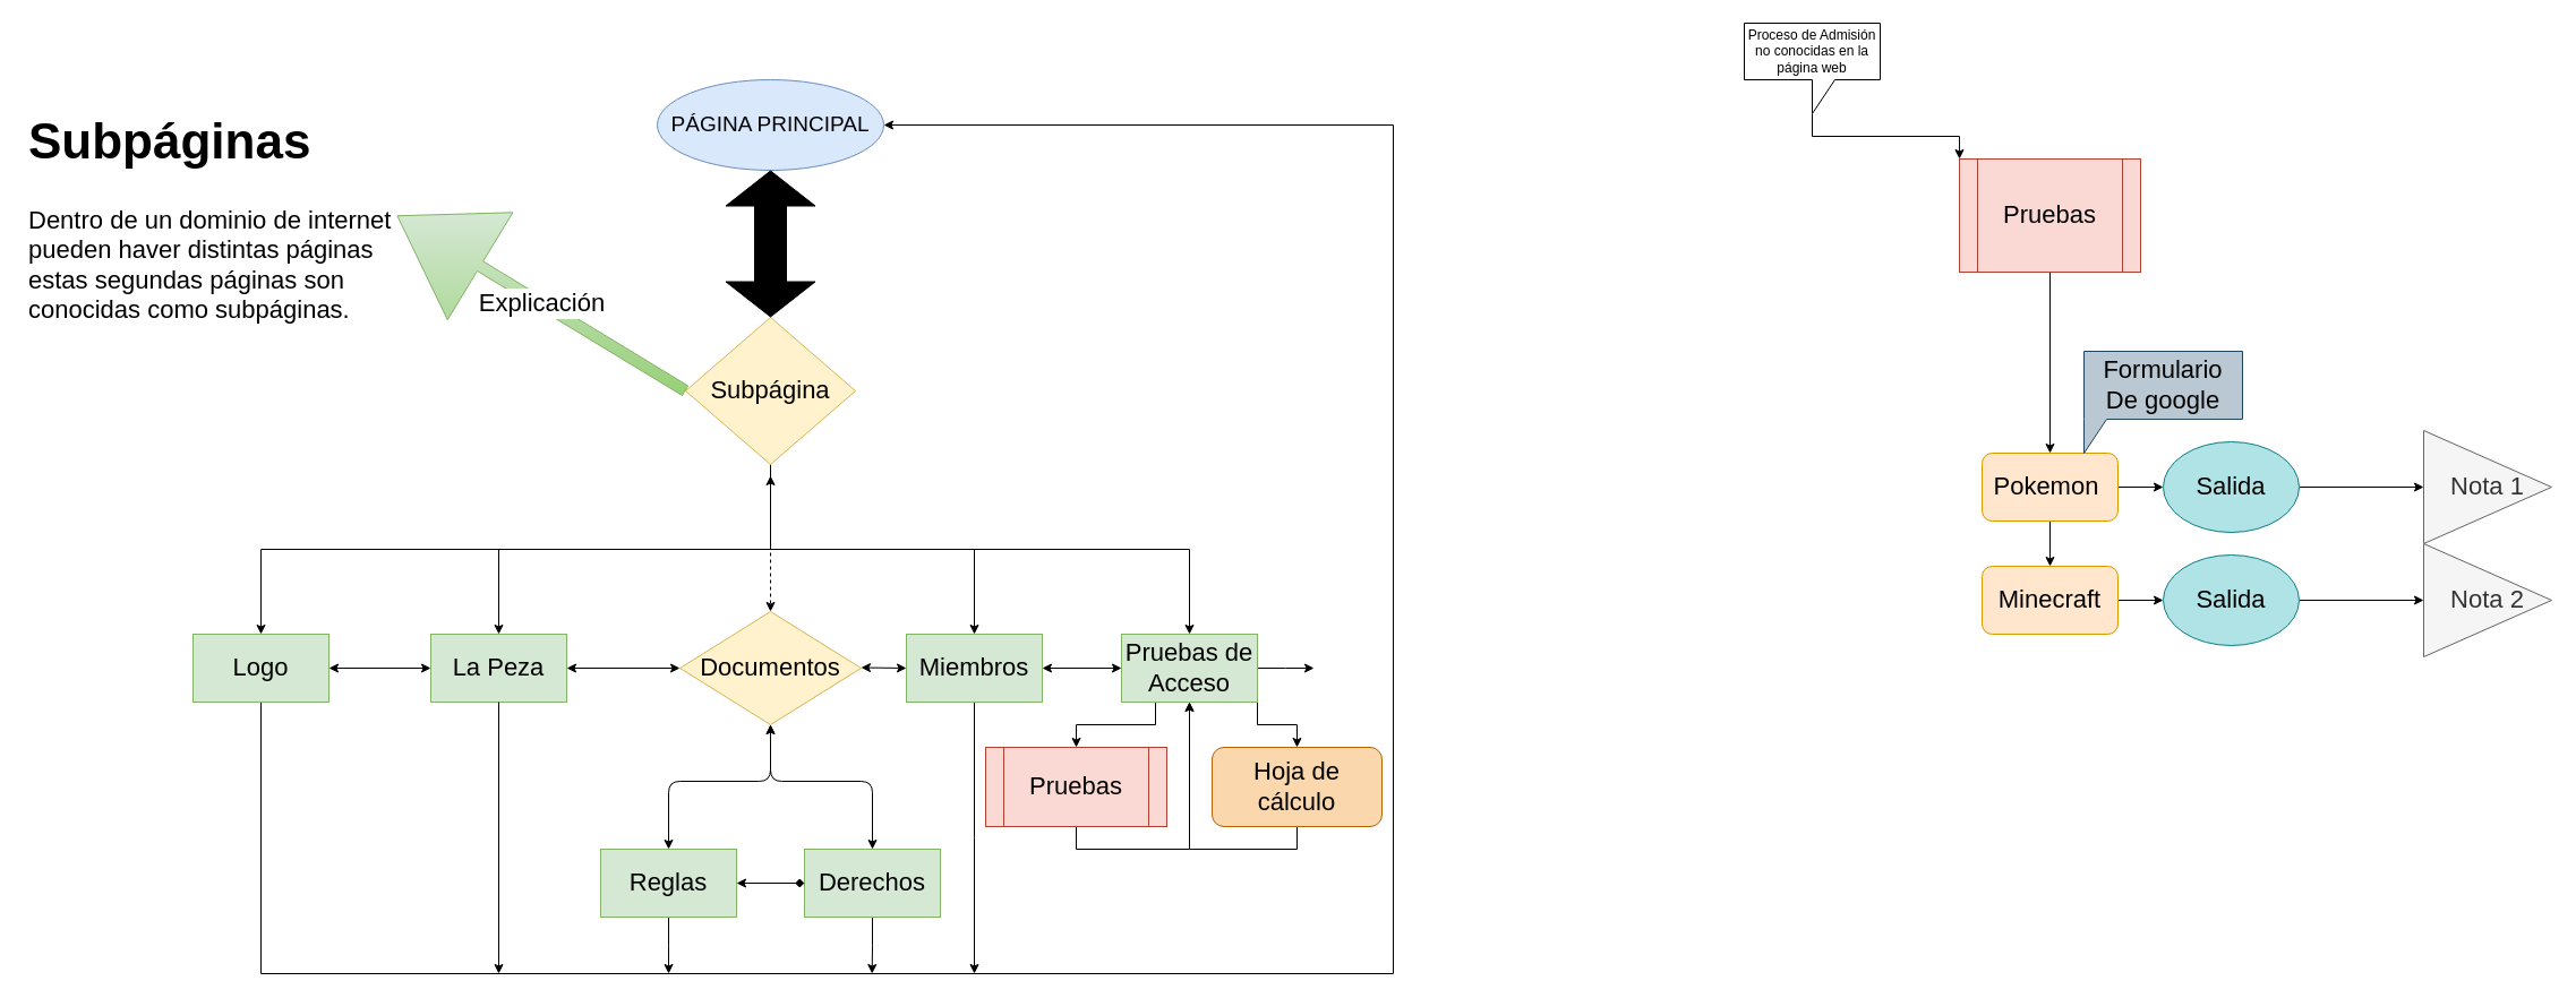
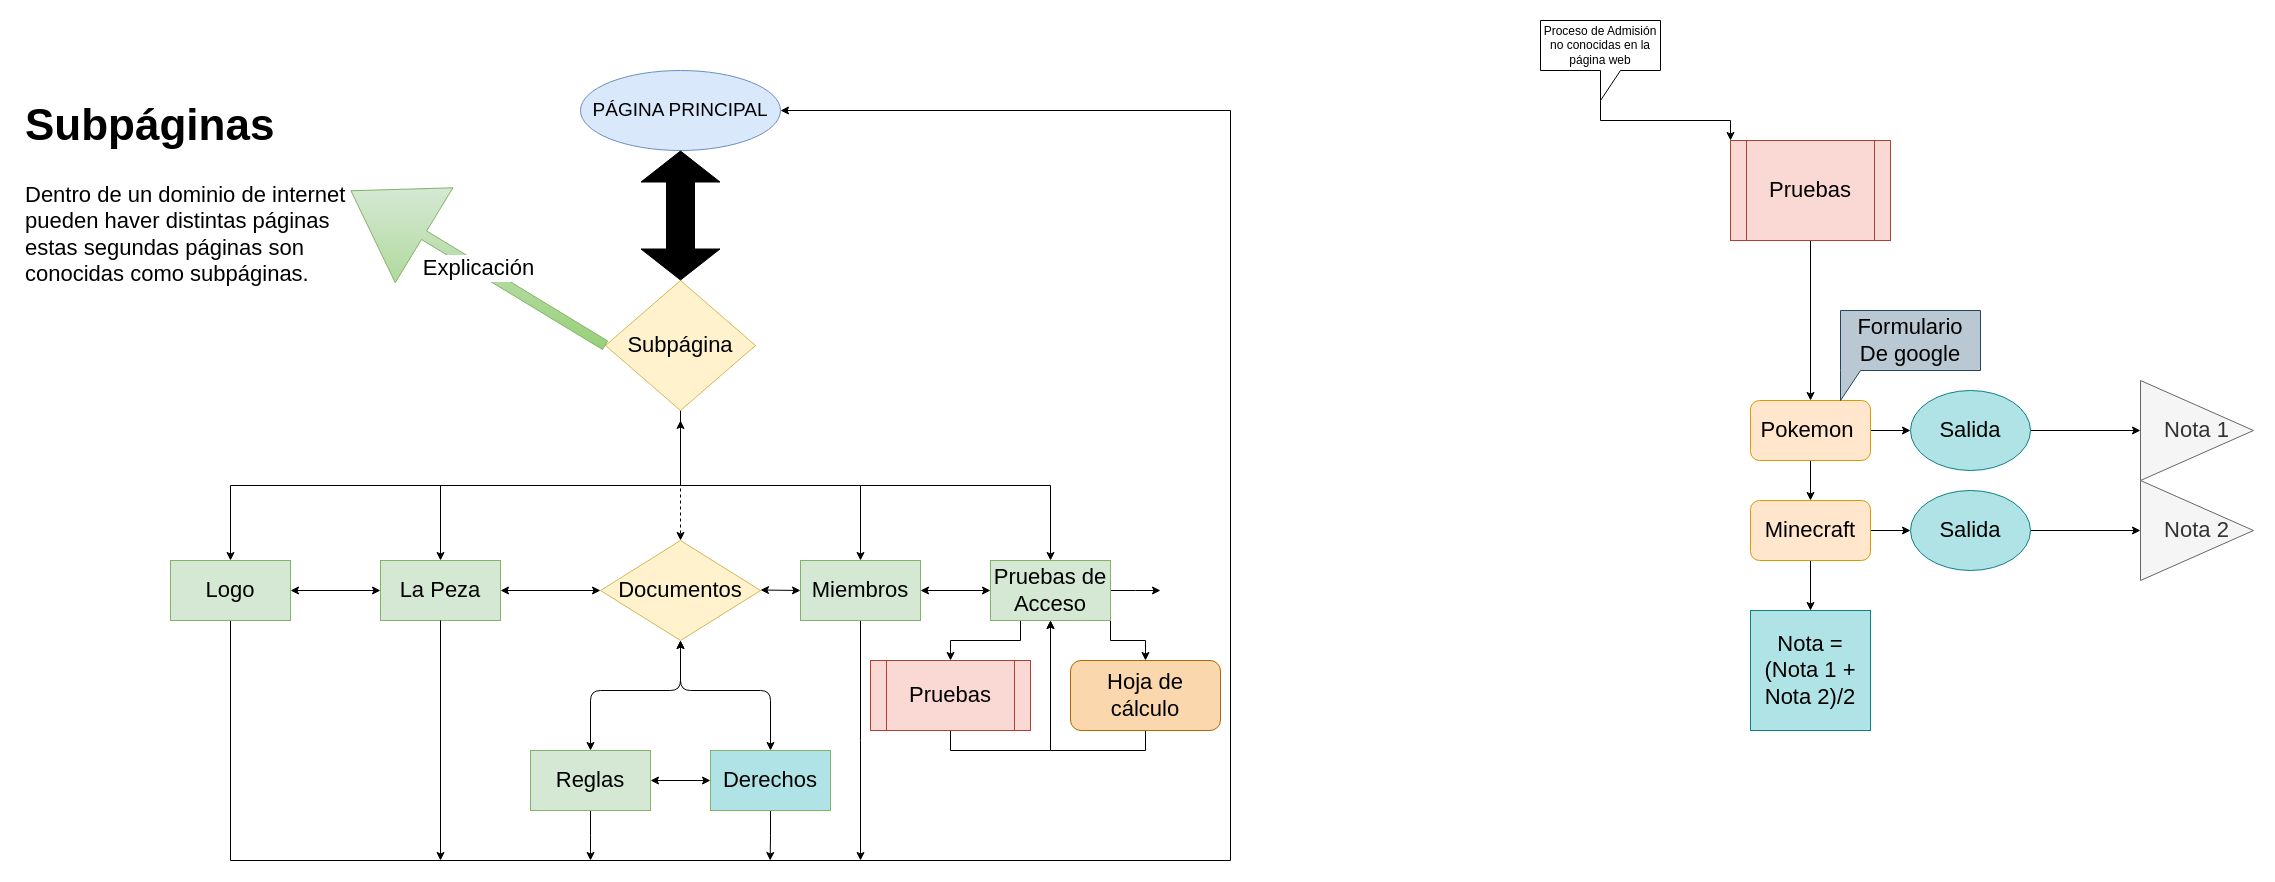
  <mxCell id="0" />
  <mxCell id="1" parent="0" />
  <mxCell id="2" value="PÁGINA PRINCIPAL" style="ellipse;whiteSpace=wrap;html=1;fillColor=#dae8fc;strokeColor=#6c8ebf;fontSize=19;" parent="1" vertex="1"><mxGeometry x="580" y="70" width="200" height="80" as="geometry" /></mxCell>
  <mxCell id="3" style="edgeStyle=orthogonalEdgeStyle;rounded=0;orthogonalLoop=1;jettySize=auto;html=1;fontSize=22;exitX=0.5;exitY=1;exitDx=0;exitDy=0;" parent="1" source="9" target="11" edge="1"><mxGeometry relative="1" as="geometry"><mxPoint x="690" y="490" as="sourcePoint" /></mxGeometry></mxCell>
  <mxCell id="4" style="edgeStyle=orthogonalEdgeStyle;rounded=0;orthogonalLoop=1;jettySize=auto;html=1;entryX=0.5;entryY=0;entryDx=0;entryDy=0;fontSize=22;exitX=0.5;exitY=1;exitDx=0;exitDy=0;" parent="1" source="9" target="12" edge="1"><mxGeometry relative="1" as="geometry" /></mxCell>
  <mxCell id="5" style="edgeStyle=orthogonalEdgeStyle;rounded=0;orthogonalLoop=1;jettySize=auto;html=1;entryX=0.5;entryY=0;entryDx=0;entryDy=0;fontSize=22;dashed=1;" parent="1" source="9" target="20" edge="1"><mxGeometry relative="1" as="geometry"><mxPoint x="710" y="560" as="targetPoint" /></mxGeometry></mxCell>
  <mxCell id="6" style="edgeStyle=orthogonalEdgeStyle;rounded=0;orthogonalLoop=1;jettySize=auto;html=1;fontSize=22;exitX=0.5;exitY=1;exitDx=0;exitDy=0;" parent="1" source="9" target="15" edge="1"><mxGeometry relative="1" as="geometry"><mxPoint x="740" y="350" as="sourcePoint" /></mxGeometry></mxCell>
  <mxCell id="7" style="edgeStyle=orthogonalEdgeStyle;rounded=0;orthogonalLoop=1;jettySize=auto;html=1;entryX=0.5;entryY=0;entryDx=0;entryDy=0;fontSize=22;exitX=0.5;exitY=1;exitDx=0;exitDy=0;" parent="1" source="9" target="19" edge="1"><mxGeometry relative="1" as="geometry"><mxPoint x="670" y="420" as="sourcePoint" /></mxGeometry></mxCell>
  <mxCell id="8" style="edgeStyle=orthogonalEdgeStyle;rounded=0;orthogonalLoop=1;jettySize=auto;html=1;fontSize=22;" parent="1" source="9" edge="1"><mxGeometry relative="1" as="geometry"><mxPoint x="680" y="420" as="targetPoint" /></mxGeometry></mxCell>
  <mxCell id="9" value="Subpágina" style="rhombus;whiteSpace=wrap;html=1;fontSize=22;fillColor=#fff2cc;strokeColor=#d6b656;" parent="1" vertex="1"><mxGeometry x="605" y="280" width="150" height="130" as="geometry" /></mxCell>
  <mxCell id="10" style="edgeStyle=orthogonalEdgeStyle;rounded=0;orthogonalLoop=1;jettySize=auto;html=1;strokeColor=#000000;fillColor=#000000;fontSize=22;entryX=1;entryY=0.5;entryDx=0;entryDy=0;" parent="1" source="11" target="2" edge="1"><mxGeometry relative="1" as="geometry"><mxPoint x="850" y="140" as="targetPoint" /><Array as="points"><mxPoint x="230" y="860" /><mxPoint x="1230" y="860" /><mxPoint x="1230" y="110" /></Array></mxGeometry></mxCell>
  <mxCell id="11" value="Logo" style="rounded=0;whiteSpace=wrap;html=1;fontSize=22;fillColor=#d5e8d4;strokeColor=#82b366;" parent="1" vertex="1"><mxGeometry x="170" y="560" width="120" height="60" as="geometry" /></mxCell>
  <mxCell id="12" value="La Peza" style="rounded=0;whiteSpace=wrap;html=1;fontSize=22;fillColor=#d5e8d4;strokeColor=#82b366;" parent="1" vertex="1"><mxGeometry x="380" y="560" width="120" height="60" as="geometry" /></mxCell>
  <mxCell id="13" style="edgeStyle=orthogonalEdgeStyle;rounded=0;orthogonalLoop=1;jettySize=auto;html=1;exitX=0.5;exitY=1;exitDx=0;exitDy=0;fontSize=22;" parent="1" edge="1"><mxGeometry relative="1" as="geometry"><mxPoint x="710" y="620" as="sourcePoint" /><mxPoint x="710" y="620" as="targetPoint" /></mxGeometry></mxCell>
  <mxCell id="14" style="edgeStyle=orthogonalEdgeStyle;rounded=0;orthogonalLoop=1;jettySize=auto;html=1;exitX=0.5;exitY=1;exitDx=0;exitDy=0;strokeColor=#000000;fillColor=#000000;fontSize=22;" parent="1" source="15" edge="1"><mxGeometry relative="1" as="geometry"><mxPoint x="860" y="860" as="targetPoint" /></mxGeometry></mxCell>
  <mxCell id="15" value="Miembros" style="rounded=0;whiteSpace=wrap;html=1;fontSize=22;fillColor=#d5e8d4;strokeColor=#82b366;" parent="1" vertex="1"><mxGeometry x="800" y="560" width="120" height="60" as="geometry" /></mxCell>
  <mxCell id="16" value="" style="edgeStyle=orthogonalEdgeStyle;rounded=0;orthogonalLoop=1;jettySize=auto;html=1;strokeColor=#000000;fillColor=#000000;fontSize=22;entryX=0.5;entryY=0;entryDx=0;entryDy=0;exitX=0.25;exitY=1;exitDx=0;exitDy=0;" parent="1" source="19" target="37" edge="1"><mxGeometry relative="1" as="geometry"><mxPoint x="1040" y="670" as="targetPoint" /></mxGeometry></mxCell>
  <mxCell id="17" style="edgeStyle=orthogonalEdgeStyle;rounded=0;orthogonalLoop=1;jettySize=auto;html=1;exitX=1;exitY=0.5;exitDx=0;exitDy=0;strokeColor=#000000;fillColor=#000000;fontSize=22;" parent="1" source="19" edge="1"><mxGeometry relative="1" as="geometry"><mxPoint x="1160" y="590" as="targetPoint" /></mxGeometry></mxCell>
  <mxCell id="18" style="edgeStyle=orthogonalEdgeStyle;rounded=0;orthogonalLoop=1;jettySize=auto;html=1;exitX=1;exitY=1;exitDx=0;exitDy=0;entryX=0.5;entryY=0;entryDx=0;entryDy=0;fontSize=22;" edge="1" parent="1" source="19" target="55"><mxGeometry relative="1" as="geometry" /></mxCell>
  <mxCell id="19" value="Pruebas de Acceso" style="rounded=0;whiteSpace=wrap;html=1;fontSize=22;fillColor=#d5e8d4;strokeColor=#82b366;" parent="1" vertex="1"><mxGeometry x="990" y="560" width="120" height="60" as="geometry" /></mxCell>
  <mxCell id="20" value="Documentos" style="rhombus;whiteSpace=wrap;html=1;fontSize=22;fillColor=#fff2cc;strokeColor=#d6b656;" parent="1" vertex="1"><mxGeometry x="600" y="540" width="160" height="100" as="geometry" /></mxCell>
  <mxCell id="21" value="" style="edgeStyle=orthogonalEdgeStyle;rounded=0;orthogonalLoop=1;jettySize=auto;html=1;strokeColor=#000000;fillColor=#000000;fontSize=22;" parent="1" source="22" edge="1"><mxGeometry relative="1" as="geometry"><mxPoint x="590" y="860" as="targetPoint" /></mxGeometry></mxCell>
  <mxCell id="22" value="Reglas" style="rounded=0;whiteSpace=wrap;html=1;fontSize=22;fillColor=#d5e8d4;strokeColor=#82b366;" parent="1" vertex="1"><mxGeometry x="530" y="750" width="120" height="60" as="geometry" /></mxCell>
  <mxCell id="23" style="edgeStyle=orthogonalEdgeStyle;rounded=0;orthogonalLoop=1;jettySize=auto;html=1;exitX=0.5;exitY=1;exitDx=0;exitDy=0;strokeColor=#000000;fillColor=#000000;fontSize=22;" parent="1" source="24" edge="1"><mxGeometry relative="1" as="geometry"><mxPoint x="769.667" y="860" as="targetPoint" /></mxGeometry></mxCell>
- <mxCell id="24" value="Derechos" style="rounded=0;whiteSpace=wrap;html=1;fontSize=22;fillColor=#d5e8d4;strokeColor=#82b366;" parent="1" vertex="1"><mxGeometry x="710" y="750" width="120" height="60" as="geometry" /></mxCell>
+ <mxCell id="24" value="Derechos" style="rounded=0;whiteSpace=wrap;html=1;fontSize=22;fillColor=#b0e3e6;strokeColor=#82b366;" parent="1" vertex="1"><mxGeometry x="710" y="750" width="120" height="60" as="geometry" /></mxCell>
  <mxCell id="25" value="" style="endArrow=classic;startArrow=classic;html=1;fontSize=22;exitX=1;exitY=0.5;exitDx=0;exitDy=0;entryX=0;entryY=0.5;entryDx=0;entryDy=0;" parent="1" source="11" target="12" edge="1"><mxGeometry width="50" height="50" relative="1" as="geometry"><mxPoint x="610" y="870" as="sourcePoint" /><mxPoint x="660" y="820" as="targetPoint" /></mxGeometry></mxCell>
  <mxCell id="26" value="" style="endArrow=classic;startArrow=classic;html=1;fontSize=22;exitX=1;exitY=0.5;exitDx=0;exitDy=0;entryX=0;entryY=0.5;entryDx=0;entryDy=0;" parent="1" source="12" target="20" edge="1"><mxGeometry width="50" height="50" relative="1" as="geometry"><mxPoint x="520" y="630" as="sourcePoint" /><mxPoint x="570" y="580" as="targetPoint" /></mxGeometry></mxCell>
- <mxCell id="27" value="" style="endArrow=diamond;startArrow=classic;html=1;fontSize=22;entryX=0;entryY=0.5;entryDx=0;entryDy=0;exitX=1;exitY=0.5;exitDx=0;exitDy=0;" parent="1" source="22" target="24" edge="1"><mxGeometry width="50" height="50" relative="1" as="geometry"><mxPoint x="650" y="790" as="sourcePoint" /><mxPoint x="700" y="740" as="targetPoint" /></mxGeometry></mxCell>
+ <mxCell id="27" value="" style="endArrow=classic;startArrow=classic;html=1;fontSize=22;entryX=0;entryY=0.5;entryDx=0;entryDy=0;exitX=1;exitY=0.5;exitDx=0;exitDy=0;" parent="1" source="22" target="24" edge="1"><mxGeometry width="50" height="50" relative="1" as="geometry"><mxPoint x="650" y="790" as="sourcePoint" /><mxPoint x="700" y="740" as="targetPoint" /></mxGeometry></mxCell>
  <mxCell id="28" value="" style="endArrow=classic;startArrow=classic;html=1;fontSize=22;exitX=1;exitY=0.5;exitDx=0;exitDy=0;" parent="1" edge="1"><mxGeometry width="50" height="50" relative="1" as="geometry"><mxPoint x="760" y="589.5" as="sourcePoint" /><mxPoint x="800" y="590" as="targetPoint" /></mxGeometry></mxCell>
  <mxCell id="29" value="" style="endArrow=classic;startArrow=classic;html=1;fontSize=22;entryX=0;entryY=0.5;entryDx=0;entryDy=0;" parent="1" target="19" edge="1"><mxGeometry width="50" height="50" relative="1" as="geometry"><mxPoint x="920" y="590" as="sourcePoint" /><mxPoint x="970" y="540" as="targetPoint" /></mxGeometry></mxCell>
  <mxCell id="30" value="&lt;h1&gt;Subpáginas&lt;/h1&gt;&lt;p&gt;Dentro de un dominio de internet pueden haver distintas páginas estas segundas páginas son conocidas como subpáginas.&lt;/p&gt;" style="text;html=1;strokeColor=none;fillColor=none;spacing=5;spacingTop=-20;whiteSpace=wrap;overflow=hidden;rounded=0;fontSize=22;" parent="1" vertex="1"><mxGeometry x="20" y="80" width="330" height="220" as="geometry" /></mxCell>
  <mxCell id="31" value="" style="shape=flexArrow;endArrow=classic;startArrow=classic;html=1;fontSize=22;exitX=0.5;exitY=0;exitDx=0;exitDy=0;width=28;startSize=10;startWidth=50;endWidth=50;endSize=10;fillColor=#000000;strokeColor=#000000;" parent="1" source="9" target="2" edge="1"><mxGeometry width="50" height="50" relative="1" as="geometry"><mxPoint x="630" y="220" as="sourcePoint" /><mxPoint x="680" y="170" as="targetPoint" /></mxGeometry></mxCell>
  <mxCell id="32" value="" style="endArrow=classic;startArrow=classic;html=1;strokeColor=#000000;fillColor=#000000;fontSize=22;entryX=0.5;entryY=1;entryDx=0;entryDy=0;exitX=0.5;exitY=0;exitDx=0;exitDy=0;" parent="1" source="22" target="20" edge="1"><mxGeometry width="50" height="50" relative="1" as="geometry"><mxPoint x="600" y="700" as="sourcePoint" /><mxPoint x="650" y="650" as="targetPoint" /><Array as="points"><mxPoint x="590" y="690" /><mxPoint x="680" y="690" /></Array></mxGeometry></mxCell>
  <mxCell id="33" value="" style="endArrow=classic;startArrow=classic;html=1;strokeColor=#000000;fillColor=#000000;fontSize=22;entryX=0.5;entryY=1;entryDx=0;entryDy=0;exitX=0.5;exitY=0;exitDx=0;exitDy=0;" parent="1" source="24" edge="1"><mxGeometry width="50" height="50" relative="1" as="geometry"><mxPoint x="590" y="750" as="sourcePoint" /><mxPoint x="680" y="640" as="targetPoint" /><Array as="points"><mxPoint x="770" y="690" /><mxPoint x="680" y="690" /></Array></mxGeometry></mxCell>
  <mxCell id="34" style="edgeStyle=orthogonalEdgeStyle;rounded=0;orthogonalLoop=1;jettySize=auto;html=1;strokeColor=#000000;fillColor=#000000;fontSize=22;" parent="1" source="35" target="40" edge="1"><mxGeometry relative="1" as="geometry" /></mxCell>
  <mxCell id="35" value="Pruebas" style="shape=process;whiteSpace=wrap;html=1;backgroundOutline=1;fontSize=22;fillColor=#fad9d5;strokeColor=#ae4132;" parent="1" vertex="1"><mxGeometry x="1730" y="140" width="160" height="100" as="geometry" /></mxCell>
  <mxCell id="36" style="edgeStyle=orthogonalEdgeStyle;rounded=0;orthogonalLoop=1;jettySize=auto;html=1;strokeColor=#000000;fillColor=#000000;fontSize=22;entryX=0.5;entryY=1;entryDx=0;entryDy=0;exitX=0.5;exitY=1;exitDx=0;exitDy=0;" parent="1" source="37" target="19" edge="1"><mxGeometry relative="1" as="geometry"><mxPoint x="1100" y="790" as="targetPoint" /></mxGeometry></mxCell>
  <mxCell id="37" value="Pruebas" style="shape=process;whiteSpace=wrap;html=1;backgroundOutline=1;fontSize=22;fillColor=#fad9d5;strokeColor=#ae4132;" parent="1" vertex="1"><mxGeometry x="870" y="660" width="160" height="70" as="geometry" /></mxCell>
  <mxCell id="38" style="edgeStyle=orthogonalEdgeStyle;rounded=0;orthogonalLoop=1;jettySize=auto;html=1;entryX=0;entryY=0.5;entryDx=0;entryDy=0;strokeColor=#000000;fillColor=#000000;fontSize=22;" parent="1" source="40" target="46" edge="1"><mxGeometry relative="1" as="geometry" /></mxCell>
  <mxCell id="39" style="edgeStyle=orthogonalEdgeStyle;rounded=0;orthogonalLoop=1;jettySize=auto;html=1;strokeColor=#000000;fillColor=#000000;fontSize=22;" parent="1" source="40" target="43" edge="1"><mxGeometry relative="1" as="geometry" /></mxCell>
  <mxCell id="40" value="Pokemon&amp;nbsp;" style="rounded=1;whiteSpace=wrap;html=1;fontSize=22;fillColor=#ffe6cc;strokeColor=#d79b00;" parent="1" vertex="1"><mxGeometry x="1750" y="400" width="120" height="60" as="geometry" /></mxCell>
  <mxCell id="41" style="edgeStyle=orthogonalEdgeStyle;rounded=0;orthogonalLoop=1;jettySize=auto;html=1;entryX=0;entryY=0.5;entryDx=0;entryDy=0;strokeColor=#000000;fillColor=#000000;fontSize=22;" parent="1" source="43" target="49" edge="1"><mxGeometry relative="1" as="geometry" /></mxCell>
+ <mxCell id="42" style="edgeStyle=orthogonalEdgeStyle;rounded=0;orthogonalLoop=1;jettySize=auto;html=1;strokeColor=#000000;fillColor=#000000;fontSize=22;" parent="1" source="43" target="50" edge="1"><mxGeometry relative="1" as="geometry" /></mxCell>
  <mxCell id="43" value="Minecraft" style="rounded=1;whiteSpace=wrap;html=1;fontSize=22;fillColor=#ffe6cc;strokeColor=#d79b00;" parent="1" vertex="1"><mxGeometry x="1750" y="500" width="120" height="60" as="geometry" /></mxCell>
  <mxCell id="44" value="Nota 1" style="triangle;whiteSpace=wrap;html=1;fontSize=22;fillColor=#f5f5f5;strokeColor=#666666;fontColor=#333333;" parent="1" vertex="1"><mxGeometry x="2140" y="380" width="113" height="100" as="geometry" /></mxCell>
  <mxCell id="45" style="edgeStyle=orthogonalEdgeStyle;rounded=0;orthogonalLoop=1;jettySize=auto;html=1;strokeColor=#000000;fillColor=#000000;fontSize=22;" parent="1" source="46" target="44" edge="1"><mxGeometry relative="1" as="geometry"><mxPoint x="1970" y="490" as="targetPoint" /></mxGeometry></mxCell>
  <mxCell id="46" value="Salida" style="ellipse;whiteSpace=wrap;html=1;fontSize=22;fillColor=#b0e3e6;strokeColor=#0e8088;" parent="1" vertex="1"><mxGeometry x="1910" y="390" width="120" height="80" as="geometry" /></mxCell>
  <mxCell id="47" value="Nota 2" style="triangle;whiteSpace=wrap;html=1;fontSize=22;fillColor=#f5f5f5;strokeColor=#666666;fontColor=#333333;" parent="1" vertex="1"><mxGeometry x="2140" y="480" width="113" height="100" as="geometry" /></mxCell>
  <mxCell id="48" style="edgeStyle=orthogonalEdgeStyle;rounded=0;orthogonalLoop=1;jettySize=auto;html=1;strokeColor=#000000;fillColor=#000000;fontSize=22;" parent="1" source="49" target="47" edge="1"><mxGeometry relative="1" as="geometry"><mxPoint x="1970" y="590" as="targetPoint" /></mxGeometry></mxCell>
  <mxCell id="49" value="Salida" style="ellipse;whiteSpace=wrap;html=1;fontSize=22;fillColor=#b0e3e6;strokeColor=#0e8088;" parent="1" vertex="1"><mxGeometry x="1910" y="490" width="120" height="80" as="geometry" /></mxCell>
+ <mxCell id="50" value="Nota = (Nota 1 + Nota 2)/2" style="whiteSpace=wrap;html=1;aspect=fixed;fontSize=22;fillColor=#b0e3e6;strokeColor=#0e8088;" parent="1" vertex="1"><mxGeometry x="1750" y="610" width="120" height="120" as="geometry" /></mxCell>
  <mxCell id="51" value="Formulario De google" style="shape=callout;whiteSpace=wrap;html=1;perimeter=calloutPerimeter;fontSize=22;position2=0;size=30;position=0;fillColor=#bac8d3;strokeColor=#23445d;" parent="1" vertex="1"><mxGeometry x="1840" y="310" width="140" height="90" as="geometry" /></mxCell>
  <mxCell id="52" value="Explicación" style="shape=flexArrow;endArrow=classic;html=1;strokeColor=#82b366;fillColor=#d5e8d4;fontSize=22;entryX=1;entryY=0.5;entryDx=0;entryDy=0;exitX=0;exitY=0.5;exitDx=0;exitDy=0;gradientColor=#97d077;endWidth=100;endSize=28.2;" parent="1" source="9" target="30" edge="1"><mxGeometry width="50" height="50" relative="1" as="geometry"><mxPoint x="410" y="370" as="sourcePoint" /><mxPoint x="470" y="400" as="targetPoint" /></mxGeometry></mxCell>
  <mxCell id="53" value="" style="endArrow=classic;html=1;strokeColor=#000000;fillColor=#000000;fontSize=22;exitX=0.5;exitY=1;exitDx=0;exitDy=0;" parent="1" source="12" edge="1"><mxGeometry width="50" height="50" relative="1" as="geometry"><mxPoint x="410" y="590" as="sourcePoint" /><mxPoint x="440" y="860" as="targetPoint" /></mxGeometry></mxCell>
  <mxCell id="54" style="edgeStyle=orthogonalEdgeStyle;rounded=0;orthogonalLoop=1;jettySize=auto;html=1;exitX=0.5;exitY=1;exitDx=0;exitDy=0;fontSize=22;" edge="1" parent="1" source="55"><mxGeometry relative="1" as="geometry"><mxPoint x="1050" y="620" as="targetPoint" /></mxGeometry></mxCell>
  <mxCell id="55" value="Hoja de cálculo" style="rounded=1;whiteSpace=wrap;html=1;fillColor=#fad7ac;strokeColor=#b46504;fontSize=22;" vertex="1" parent="1"><mxGeometry x="1070" y="660" width="150" height="70" as="geometry" /></mxCell>
  <mxCell id="56" style="edgeStyle=orthogonalEdgeStyle;rounded=0;orthogonalLoop=1;jettySize=auto;html=1;exitX=0;exitY=0;exitDx=60;exitDy=80;exitPerimeter=0;entryX=0;entryY=0;entryDx=0;entryDy=0;" edge="1" parent="1" source="57" target="35"><mxGeometry relative="1" as="geometry" /></mxCell>
  <mxCell id="57" value="Proceso de Admisión no conocidas en la página web&lt;br&gt;" style="shape=callout;whiteSpace=wrap;html=1;perimeter=calloutPerimeter;" vertex="1" parent="1"><mxGeometry x="1540" y="20" width="120" height="80" as="geometry" /></mxCell>
